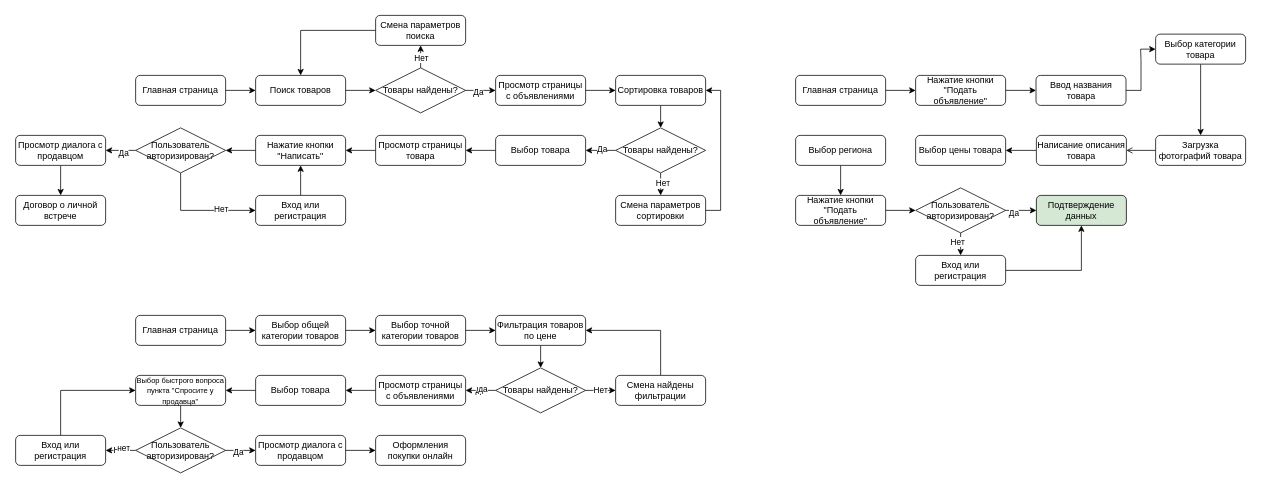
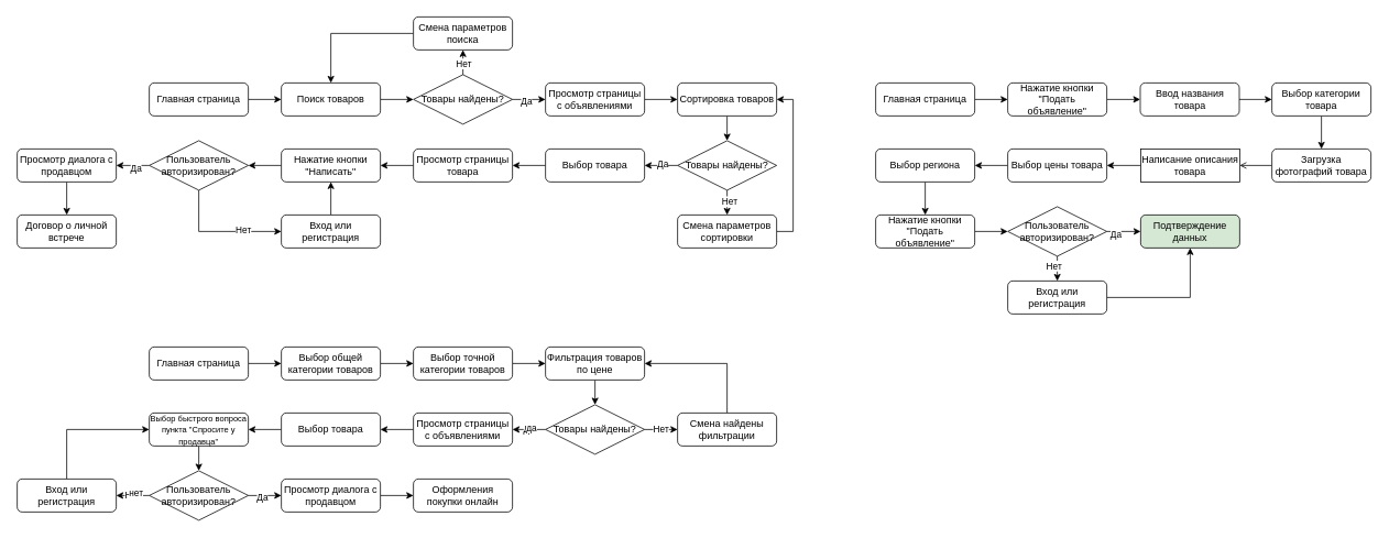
  <mxCell id="0" />
  <mxCell id="1" parent="0" />
  <mxCell id="2" style="edgeStyle=orthogonalEdgeStyle;rounded=0;orthogonalLoop=1;jettySize=auto;html=1;exitX=1;exitY=0.5;exitDx=0;exitDy=0;entryX=0;entryY=0.5;entryDx=0;entryDy=0;" edge="1" parent="1" source="3" target="5"><mxGeometry relative="1" as="geometry" /></mxCell>
  <mxCell id="3" value="Главная страница" style="rounded=1;whiteSpace=wrap;html=1;fontSize=12;glass=0;strokeWidth=1;shadow=0;" parent="1" vertex="1"><mxGeometry x="180" y="100" width="120" height="40" as="geometry" /></mxCell>
  <mxCell id="4" style="edgeStyle=orthogonalEdgeStyle;rounded=0;orthogonalLoop=1;jettySize=auto;html=1;exitX=1;exitY=0.5;exitDx=0;exitDy=0;entryX=0;entryY=0.5;entryDx=0;entryDy=0;" edge="1" parent="1" source="5" target="25"><mxGeometry relative="1" as="geometry" /></mxCell>
  <mxCell id="5" value="Поиск товаров" style="rounded=1;whiteSpace=wrap;html=1;fontSize=12;glass=0;strokeWidth=1;shadow=0;" vertex="1" parent="1"><mxGeometry x="340" y="100" width="120" height="40" as="geometry" /></mxCell>
  <mxCell id="6" style="edgeStyle=orthogonalEdgeStyle;rounded=0;orthogonalLoop=1;jettySize=auto;html=1;exitX=1;exitY=0.5;exitDx=0;exitDy=0;entryX=0;entryY=0.5;entryDx=0;entryDy=0;" edge="1" parent="1" source="7" target="9"><mxGeometry relative="1" as="geometry" /></mxCell>
  <mxCell id="7" value="Просмотр страницы с объявлениями" style="rounded=1;whiteSpace=wrap;html=1;fontSize=12;glass=0;strokeWidth=1;shadow=0;" vertex="1" parent="1"><mxGeometry x="660" y="100" width="120" height="40" as="geometry" /></mxCell>
  <mxCell id="8" style="edgeStyle=orthogonalEdgeStyle;rounded=0;orthogonalLoop=1;jettySize=auto;html=1;exitX=0.5;exitY=1;exitDx=0;exitDy=0;entryX=0.5;entryY=0;entryDx=0;entryDy=0;" edge="1" parent="1" source="9" target="32"><mxGeometry relative="1" as="geometry" /></mxCell>
  <mxCell id="9" value="Сортировка товаров" style="rounded=1;whiteSpace=wrap;html=1;fontSize=12;glass=0;strokeWidth=1;shadow=0;" vertex="1" parent="1"><mxGeometry x="820" y="100" width="120" height="40" as="geometry" /></mxCell>
  <mxCell id="10" style="edgeStyle=orthogonalEdgeStyle;rounded=0;orthogonalLoop=1;jettySize=auto;html=1;exitX=0;exitY=0.5;exitDx=0;exitDy=0;entryX=1;entryY=0.5;entryDx=0;entryDy=0;" edge="1" parent="1" source="11" target="13"><mxGeometry relative="1" as="geometry" /></mxCell>
  <mxCell id="11" value="Выбор товара" style="rounded=1;whiteSpace=wrap;html=1;fontSize=12;glass=0;strokeWidth=1;shadow=0;" vertex="1" parent="1"><mxGeometry x="660" y="180" width="120" height="40" as="geometry" /></mxCell>
  <mxCell id="12" style="edgeStyle=orthogonalEdgeStyle;rounded=0;orthogonalLoop=1;jettySize=auto;html=1;exitX=0;exitY=0.5;exitDx=0;exitDy=0;entryX=1;entryY=0.5;entryDx=0;entryDy=0;" edge="1" parent="1" source="13" target="15"><mxGeometry relative="1" as="geometry" /></mxCell>
  <mxCell id="13" value="Просмотр страницы товара" style="rounded=1;whiteSpace=wrap;html=1;fontSize=12;glass=0;strokeWidth=1;shadow=0;" vertex="1" parent="1"><mxGeometry x="500" y="180" width="120" height="40" as="geometry" /></mxCell>
  <mxCell id="14" style="edgeStyle=orthogonalEdgeStyle;rounded=0;orthogonalLoop=1;jettySize=auto;html=1;exitX=0;exitY=0.5;exitDx=0;exitDy=0;entryX=1;entryY=0.5;entryDx=0;entryDy=0;" edge="1" parent="1" source="15" target="39"><mxGeometry relative="1" as="geometry" /></mxCell>
  <mxCell id="15" value="Нажатие кнопки &quot;Написать&quot;" style="rounded=1;whiteSpace=wrap;html=1;fontSize=12;glass=0;strokeWidth=1;shadow=0;" vertex="1" parent="1"><mxGeometry x="340" y="180" width="120" height="40" as="geometry" /></mxCell>
  <mxCell id="16" style="edgeStyle=orthogonalEdgeStyle;rounded=0;orthogonalLoop=1;jettySize=auto;html=1;exitX=0.5;exitY=0;exitDx=0;exitDy=0;entryX=0.5;entryY=1;entryDx=0;entryDy=0;" edge="1" parent="1" source="17" target="15"><mxGeometry relative="1" as="geometry" /></mxCell>
  <mxCell id="17" value="Вход или регистрация" style="rounded=1;whiteSpace=wrap;html=1;fontSize=12;glass=0;strokeWidth=1;shadow=0;" vertex="1" parent="1"><mxGeometry x="340" y="260" width="120" height="40" as="geometry" /></mxCell>
  <mxCell id="18" style="edgeStyle=orthogonalEdgeStyle;rounded=0;orthogonalLoop=1;jettySize=auto;html=1;exitX=0.5;exitY=1;exitDx=0;exitDy=0;entryX=0.5;entryY=0;entryDx=0;entryDy=0;" edge="1" parent="1" source="19" target="20"><mxGeometry relative="1" as="geometry" /></mxCell>
  <mxCell id="19" value="Просмотр диалога с продавцом" style="rounded=1;whiteSpace=wrap;html=1;fontSize=12;glass=0;strokeWidth=1;shadow=0;" vertex="1" parent="1"><mxGeometry x="20" y="180" width="120" height="40" as="geometry" /></mxCell>
  <mxCell id="20" value="Договор о личной встрече" style="rounded=1;whiteSpace=wrap;html=1;fontSize=12;glass=0;strokeWidth=1;shadow=0;" vertex="1" parent="1"><mxGeometry x="20" y="260" width="120" height="40" as="geometry" /></mxCell>
  <mxCell id="21" style="edgeStyle=orthogonalEdgeStyle;rounded=0;orthogonalLoop=1;jettySize=auto;html=1;exitX=0.5;exitY=0;exitDx=0;exitDy=0;entryX=0.5;entryY=1;entryDx=0;entryDy=0;" edge="1" parent="1" source="25" target="27"><mxGeometry relative="1" as="geometry" /></mxCell>
  <mxCell id="22" value="Нет" style="edgeLabel;html=1;align=center;verticalAlign=middle;resizable=0;points=[];" vertex="1" connectable="0" parent="21"><mxGeometry x="-0.04" relative="1" as="geometry"><mxPoint as="offset" /></mxGeometry></mxCell>
  <mxCell id="23" style="edgeStyle=orthogonalEdgeStyle;rounded=0;orthogonalLoop=1;jettySize=auto;html=1;exitX=1;exitY=0.5;exitDx=0;exitDy=0;" edge="1" parent="1" source="25" target="7"><mxGeometry relative="1" as="geometry" /></mxCell>
  <mxCell id="24" value="Да" style="edgeLabel;html=1;align=center;verticalAlign=middle;resizable=0;points=[];" vertex="1" connectable="0" parent="23"><mxGeometry x="-0.18" y="-1" relative="1" as="geometry"><mxPoint as="offset" /></mxGeometry></mxCell>
  <mxCell id="25" value="Товары найдены?" style="rhombus;whiteSpace=wrap;html=1;" vertex="1" parent="1"><mxGeometry x="500" y="90" width="120" height="60" as="geometry" /></mxCell>
  <mxCell id="26" style="edgeStyle=orthogonalEdgeStyle;rounded=0;orthogonalLoop=1;jettySize=auto;html=1;exitX=0;exitY=0.5;exitDx=0;exitDy=0;entryX=0.5;entryY=0;entryDx=0;entryDy=0;" edge="1" parent="1" source="27" target="5"><mxGeometry relative="1" as="geometry" /></mxCell>
  <mxCell id="27" value="Смена параметров поиска" style="rounded=1;whiteSpace=wrap;html=1;fontSize=12;glass=0;strokeWidth=1;shadow=0;" vertex="1" parent="1"><mxGeometry x="500" y="20" width="120" height="40" as="geometry" /></mxCell>
  <mxCell id="28" style="edgeStyle=orthogonalEdgeStyle;rounded=0;orthogonalLoop=1;jettySize=auto;html=1;exitX=0;exitY=0.5;exitDx=0;exitDy=0;entryX=1;entryY=0.5;entryDx=0;entryDy=0;" edge="1" parent="1" source="32" target="11"><mxGeometry relative="1" as="geometry" /></mxCell>
  <mxCell id="29" value="Да" style="edgeLabel;html=1;align=center;verticalAlign=middle;resizable=0;points=[];" vertex="1" connectable="0" parent="28"><mxGeometry x="-0.07" y="-2" relative="1" as="geometry"><mxPoint as="offset" /></mxGeometry></mxCell>
  <mxCell id="30" style="edgeStyle=orthogonalEdgeStyle;rounded=0;orthogonalLoop=1;jettySize=auto;html=1;exitX=0.5;exitY=1;exitDx=0;exitDy=0;entryX=0.5;entryY=0;entryDx=0;entryDy=0;" edge="1" parent="1" source="32" target="34"><mxGeometry relative="1" as="geometry" /></mxCell>
  <mxCell id="31" value="Нет" style="edgeLabel;html=1;align=center;verticalAlign=middle;resizable=0;points=[];" vertex="1" connectable="0" parent="30"><mxGeometry x="-0.16" y="2" relative="1" as="geometry"><mxPoint as="offset" /></mxGeometry></mxCell>
  <mxCell id="32" value="Товары найдены?" style="rhombus;whiteSpace=wrap;html=1;" vertex="1" parent="1"><mxGeometry x="820" y="170" width="120" height="60" as="geometry" /></mxCell>
  <mxCell id="33" style="edgeStyle=orthogonalEdgeStyle;rounded=0;orthogonalLoop=1;jettySize=auto;html=1;exitX=1;exitY=0.5;exitDx=0;exitDy=0;entryX=1;entryY=0.5;entryDx=0;entryDy=0;" edge="1" parent="1" source="34" target="9"><mxGeometry relative="1" as="geometry" /></mxCell>
  <mxCell id="34" value="Смена параметров сортировки" style="rounded=1;whiteSpace=wrap;html=1;fontSize=12;glass=0;strokeWidth=1;shadow=0;" vertex="1" parent="1"><mxGeometry x="820" y="260" width="120" height="40" as="geometry" /></mxCell>
  <mxCell id="35" style="edgeStyle=orthogonalEdgeStyle;rounded=0;orthogonalLoop=1;jettySize=auto;html=1;exitX=0.5;exitY=1;exitDx=0;exitDy=0;entryX=0;entryY=0.5;entryDx=0;entryDy=0;" edge="1" parent="1" source="39" target="17"><mxGeometry relative="1" as="geometry" /></mxCell>
  <mxCell id="36" value="Нет" style="edgeLabel;html=1;align=center;verticalAlign=middle;resizable=0;points=[];" vertex="1" connectable="0" parent="35"><mxGeometry x="0.379" y="3" relative="1" as="geometry"><mxPoint as="offset" /></mxGeometry></mxCell>
  <mxCell id="37" style="edgeStyle=orthogonalEdgeStyle;rounded=0;orthogonalLoop=1;jettySize=auto;html=1;exitX=0;exitY=0.5;exitDx=0;exitDy=0;entryX=1;entryY=0.5;entryDx=0;entryDy=0;" edge="1" parent="1" source="39" target="19"><mxGeometry relative="1" as="geometry" /></mxCell>
  <mxCell id="38" value="Да" style="edgeLabel;html=1;align=center;verticalAlign=middle;resizable=0;points=[];" vertex="1" connectable="0" parent="37"><mxGeometry x="-0.159" y="3" relative="1" as="geometry"><mxPoint as="offset" /></mxGeometry></mxCell>
  <mxCell id="39" value="Пользователь авторизирован?" style="rhombus;whiteSpace=wrap;html=1;" vertex="1" parent="1"><mxGeometry x="180" y="170" width="120" height="60" as="geometry" /></mxCell>
  <mxCell id="40" style="edgeStyle=orthogonalEdgeStyle;rounded=0;orthogonalLoop=1;jettySize=auto;html=1;exitX=1;exitY=0.5;exitDx=0;exitDy=0;entryX=0;entryY=0.5;entryDx=0;entryDy=0;" edge="1" parent="1" source="41" target="43"><mxGeometry relative="1" as="geometry" /></mxCell>
  <mxCell id="41" value="Главная страница" style="rounded=1;whiteSpace=wrap;html=1;fontSize=12;glass=0;strokeWidth=1;shadow=0;" vertex="1" parent="1"><mxGeometry x="180" y="420" width="120" height="40" as="geometry" /></mxCell>
  <mxCell id="42" style="edgeStyle=orthogonalEdgeStyle;rounded=0;orthogonalLoop=1;jettySize=auto;html=1;exitX=1;exitY=0.5;exitDx=0;exitDy=0;entryX=0;entryY=0.5;entryDx=0;entryDy=0;" edge="1" parent="1" source="43" target="45"><mxGeometry relative="1" as="geometry" /></mxCell>
  <mxCell id="43" value="Выбор общей категории товаров" style="rounded=1;whiteSpace=wrap;html=1;fontSize=12;glass=0;strokeWidth=1;shadow=0;" vertex="1" parent="1"><mxGeometry x="340" y="420" width="120" height="40" as="geometry" /></mxCell>
  <mxCell id="44" style="edgeStyle=orthogonalEdgeStyle;rounded=0;orthogonalLoop=1;jettySize=auto;html=1;exitX=1;exitY=0.5;exitDx=0;exitDy=0;entryX=0;entryY=0.5;entryDx=0;entryDy=0;" edge="1" parent="1" source="45" target="47"><mxGeometry relative="1" as="geometry" /></mxCell>
  <mxCell id="45" value="Выбор точной категории товаров" style="rounded=1;whiteSpace=wrap;html=1;fontSize=12;glass=0;strokeWidth=1;shadow=0;" vertex="1" parent="1"><mxGeometry x="500" y="420" width="120" height="40" as="geometry" /></mxCell>
  <mxCell id="46" style="edgeStyle=orthogonalEdgeStyle;rounded=0;orthogonalLoop=1;jettySize=auto;html=1;exitX=0.5;exitY=1;exitDx=0;exitDy=0;entryX=0.5;entryY=0;entryDx=0;entryDy=0;" edge="1" parent="1" source="47" target="51"><mxGeometry relative="1" as="geometry" /></mxCell>
  <mxCell id="47" value="Фильтрация товаров по цене" style="rounded=1;whiteSpace=wrap;html=1;fontSize=12;glass=0;strokeWidth=1;shadow=0;" vertex="1" parent="1"><mxGeometry x="660" y="420" width="120" height="40" as="geometry" /></mxCell>
  <mxCell id="48" value="Нет" style="edgeStyle=orthogonalEdgeStyle;rounded=0;orthogonalLoop=1;jettySize=auto;html=1;exitX=1;exitY=0.5;exitDx=0;exitDy=0;entryX=0;entryY=0.5;entryDx=0;entryDy=0;" edge="1" parent="1" source="51" target="53"><mxGeometry relative="1" as="geometry" /></mxCell>
  <mxCell id="49" value="Да" style="edgeStyle=orthogonalEdgeStyle;rounded=0;orthogonalLoop=1;jettySize=auto;html=1;exitX=0;exitY=0.5;exitDx=0;exitDy=0;" edge="1" parent="1" source="51" target="55"><mxGeometry relative="1" as="geometry" /></mxCell>
  <mxCell id="50" value="да" style="edgeLabel;html=1;align=center;verticalAlign=middle;resizable=0;points=[];" vertex="1" connectable="0" parent="49"><mxGeometry x="-0.029" y="-3" relative="1" as="geometry"><mxPoint x="1" as="offset" /></mxGeometry></mxCell>
  <mxCell id="51" value="Товары найдены?" style="rhombus;whiteSpace=wrap;html=1;" vertex="1" parent="1"><mxGeometry x="660" y="490" width="120" height="60" as="geometry" /></mxCell>
  <mxCell id="52" style="edgeStyle=orthogonalEdgeStyle;rounded=0;orthogonalLoop=1;jettySize=auto;html=1;exitX=0.5;exitY=0;exitDx=0;exitDy=0;entryX=1;entryY=0.5;entryDx=0;entryDy=0;" edge="1" parent="1" source="53" target="47"><mxGeometry relative="1" as="geometry" /></mxCell>
  <mxCell id="53" value="Смена найдены фильтрации" style="rounded=1;whiteSpace=wrap;html=1;fontSize=12;glass=0;strokeWidth=1;shadow=0;" vertex="1" parent="1"><mxGeometry x="820" y="500" width="120" height="40" as="geometry" /></mxCell>
  <mxCell id="54" style="edgeStyle=orthogonalEdgeStyle;rounded=0;orthogonalLoop=1;jettySize=auto;html=1;exitX=0;exitY=0.5;exitDx=0;exitDy=0;entryX=1;entryY=0.5;entryDx=0;entryDy=0;" edge="1" parent="1" source="55" target="57"><mxGeometry relative="1" as="geometry" /></mxCell>
  <mxCell id="55" value="Просмотр страницы с объявлениями" style="rounded=1;whiteSpace=wrap;html=1;fontSize=12;glass=0;strokeWidth=1;shadow=0;" vertex="1" parent="1"><mxGeometry x="500" y="500" width="120" height="40" as="geometry" /></mxCell>
  <mxCell id="56" style="edgeStyle=orthogonalEdgeStyle;rounded=0;orthogonalLoop=1;jettySize=auto;html=1;exitX=0;exitY=0.5;exitDx=0;exitDy=0;entryX=1;entryY=0.5;entryDx=0;entryDy=0;" edge="1" parent="1" source="57" target="59"><mxGeometry relative="1" as="geometry" /></mxCell>
  <mxCell id="57" value="Выбор товара" style="rounded=1;whiteSpace=wrap;html=1;fontSize=12;glass=0;strokeWidth=1;shadow=0;" vertex="1" parent="1"><mxGeometry x="340" y="500" width="120" height="40" as="geometry" /></mxCell>
  <mxCell id="58" style="edgeStyle=orthogonalEdgeStyle;rounded=0;orthogonalLoop=1;jettySize=auto;html=1;exitX=0.5;exitY=1;exitDx=0;exitDy=0;entryX=0.5;entryY=0;entryDx=0;entryDy=0;" edge="1" parent="1" source="59" target="64"><mxGeometry relative="1" as="geometry" /></mxCell>
  <mxCell id="59" value="&lt;font style=&quot;font-size: 10px;&quot;&gt;Выбор быстрого вопроса пункта &quot;Спросите у продавца&quot;&lt;/font&gt;" style="rounded=1;whiteSpace=wrap;html=1;fontSize=12;glass=0;strokeWidth=1;shadow=0;" vertex="1" parent="1"><mxGeometry x="180" y="500" width="120" height="40" as="geometry" /></mxCell>
  <mxCell id="60" value="Нет" style="edgeStyle=orthogonalEdgeStyle;rounded=0;orthogonalLoop=1;jettySize=auto;html=1;exitX=0;exitY=0.5;exitDx=0;exitDy=0;entryX=1;entryY=0.5;entryDx=0;entryDy=0;" edge="1" parent="1" source="64" target="66"><mxGeometry relative="1" as="geometry" /></mxCell>
  <mxCell id="61" value="нет" style="edgeLabel;html=1;align=center;verticalAlign=middle;resizable=0;points=[];" vertex="1" connectable="0" parent="60"><mxGeometry x="-0.206" y="-4" relative="1" as="geometry"><mxPoint x="-1" as="offset" /></mxGeometry></mxCell>
  <mxCell id="62" style="edgeStyle=orthogonalEdgeStyle;rounded=0;orthogonalLoop=1;jettySize=auto;html=1;exitX=1;exitY=0.5;exitDx=0;exitDy=0;entryX=0;entryY=0.5;entryDx=0;entryDy=0;" edge="1" parent="1" source="64" target="68"><mxGeometry relative="1" as="geometry"><Array as="points"><mxPoint x="320" y="600" /><mxPoint x="320" y="600" /></Array></mxGeometry></mxCell>
  <mxCell id="63" value="Да" style="edgeLabel;html=1;align=center;verticalAlign=middle;resizable=0;points=[];" vertex="1" connectable="0" parent="62"><mxGeometry x="-0.147" y="-2" relative="1" as="geometry"><mxPoint x="-1" as="offset" /></mxGeometry></mxCell>
  <mxCell id="64" value="Пользователь авторизирован?" style="rhombus;whiteSpace=wrap;html=1;" vertex="1" parent="1"><mxGeometry x="180" y="570" width="120" height="60" as="geometry" /></mxCell>
  <mxCell id="65" style="edgeStyle=orthogonalEdgeStyle;rounded=0;orthogonalLoop=1;jettySize=auto;html=1;exitX=0.5;exitY=0;exitDx=0;exitDy=0;entryX=0;entryY=0.5;entryDx=0;entryDy=0;" edge="1" parent="1" source="66" target="59"><mxGeometry relative="1" as="geometry" /></mxCell>
  <mxCell id="66" value="Вход или регистрация" style="rounded=1;whiteSpace=wrap;html=1;fontSize=12;glass=0;strokeWidth=1;shadow=0;" vertex="1" parent="1"><mxGeometry x="20" y="580" width="120" height="40" as="geometry" /></mxCell>
  <mxCell id="67" style="edgeStyle=orthogonalEdgeStyle;rounded=0;orthogonalLoop=1;jettySize=auto;html=1;exitX=1;exitY=0.5;exitDx=0;exitDy=0;" edge="1" parent="1" source="68" target="69"><mxGeometry relative="1" as="geometry" /></mxCell>
  <mxCell id="68" value="Просмотр диалога с продавцом" style="rounded=1;whiteSpace=wrap;html=1;fontSize=12;glass=0;strokeWidth=1;shadow=0;" vertex="1" parent="1"><mxGeometry x="340" y="580" width="120" height="40" as="geometry" /></mxCell>
  <mxCell id="69" value="Оформления покупки онлайн" style="rounded=1;whiteSpace=wrap;html=1;fontSize=12;glass=0;strokeWidth=1;shadow=0;" vertex="1" parent="1"><mxGeometry x="500" y="580" width="120" height="40" as="geometry" /></mxCell>
  <mxCell id="70" style="edgeStyle=orthogonalEdgeStyle;rounded=0;orthogonalLoop=1;jettySize=auto;html=1;exitX=1;exitY=0.5;exitDx=0;exitDy=0;entryX=0;entryY=0.5;entryDx=0;entryDy=0;" edge="1" parent="1" source="71" target="73"><mxGeometry relative="1" as="geometry" /></mxCell>
  <mxCell id="71" value="Главная страница" style="rounded=1;whiteSpace=wrap;html=1;fontSize=12;glass=0;strokeWidth=1;shadow=0;" vertex="1" parent="1"><mxGeometry x="1060" y="100" width="120" height="40" as="geometry" /></mxCell>
  <mxCell id="72" style="edgeStyle=orthogonalEdgeStyle;rounded=0;orthogonalLoop=1;jettySize=auto;html=1;exitX=1;exitY=0.5;exitDx=0;exitDy=0;entryX=0;entryY=0.5;entryDx=0;entryDy=0;" edge="1" parent="1" source="73" target="75"><mxGeometry relative="1" as="geometry" /></mxCell>
  <mxCell id="73" value="Нажатие кнопки &quot;Подать объявление&quot;" style="rounded=1;whiteSpace=wrap;html=1;fontSize=12;glass=0;strokeWidth=1;shadow=0;" vertex="1" parent="1"><mxGeometry x="1220" y="100" width="120" height="40" as="geometry" /></mxCell>
  <mxCell id="74" style="edgeStyle=orthogonalEdgeStyle;rounded=0;orthogonalLoop=1;jettySize=auto;html=1;exitX=1;exitY=0.5;exitDx=0;exitDy=0;entryX=0;entryY=0.5;entryDx=0;entryDy=0;" edge="1" parent="1" source="75" target="77"><mxGeometry relative="1" as="geometry" /></mxCell>
  <mxCell id="75" value="Ввод названия товара" style="rounded=1;whiteSpace=wrap;html=1;fontSize=12;glass=0;strokeWidth=1;shadow=0;" vertex="1" parent="1"><mxGeometry x="1380.5" y="100" width="120" height="40" as="geometry" /></mxCell>
  <mxCell id="76" style="edgeStyle=orthogonalEdgeStyle;rounded=0;orthogonalLoop=1;jettySize=auto;html=1;exitX=0.5;exitY=1;exitDx=0;exitDy=0;entryX=0.5;entryY=0;entryDx=0;entryDy=0;" edge="1" parent="1" source="77" target="79"><mxGeometry relative="1" as="geometry" /></mxCell>
- <mxCell id="77" value="Выбор категории товара" style="rounded=1;whiteSpace=wrap;html=1;fontSize=12;glass=0;strokeWidth=1;shadow=0;" vertex="1" parent="1"><mxGeometry x="1540" y="45" width="120" height="40" as="geometry" /></mxCell>
+ <mxCell id="77" value="Выбор категории товара" style="rounded=1;whiteSpace=wrap;html=1;fontSize=12;glass=0;strokeWidth=1;shadow=0;" vertex="1" parent="1"><mxGeometry x="1540" y="100" width="120" height="40" as="geometry" /></mxCell>
  <mxCell id="78" style="edgeStyle=orthogonalEdgeStyle;rounded=0;orthogonalLoop=1;jettySize=auto;html=1;exitX=0;exitY=0.5;exitDx=0;exitDy=0;entryX=1;entryY=0.5;entryDx=0;entryDy=0;endArrow=open;" edge="1" parent="1" source="79" target="81"><mxGeometry relative="1" as="geometry" /></mxCell>
  <mxCell id="79" value="Загрузка фотографий товара" style="rounded=1;whiteSpace=wrap;html=1;fontSize=12;glass=0;strokeWidth=1;shadow=0;" vertex="1" parent="1"><mxGeometry x="1540" y="180" width="120" height="40" as="geometry" /></mxCell>
  <mxCell id="80" style="edgeStyle=orthogonalEdgeStyle;rounded=0;orthogonalLoop=1;jettySize=auto;html=1;exitX=0;exitY=0.5;exitDx=0;exitDy=0;entryX=1;entryY=0.5;entryDx=0;entryDy=0;" edge="1" parent="1" source="81" target="83"><mxGeometry relative="1" as="geometry" /></mxCell>
- <mxCell id="81" value="Написание описания товара" style="rounded=1;whiteSpace=wrap;html=1;fontSize=12;glass=0;strokeWidth=1;shadow=0;" vertex="1" parent="1"><mxGeometry x="1381" y="180" width="120" height="40" as="geometry" /></mxCell>
+ <mxCell id="81" value="Написание описания товара" style="whiteSpace=wrap;html=1;fontSize=12;glass=0;strokeWidth=1;shadow=0;rounded=0;" vertex="1" parent="1"><mxGeometry x="1381" y="180" width="120" height="40" as="geometry" /></mxCell>
+ <mxCell id="82" style="edgeStyle=orthogonalEdgeStyle;rounded=0;orthogonalLoop=1;jettySize=auto;html=1;exitX=0;exitY=0.5;exitDx=0;exitDy=0;entryX=1;entryY=0.5;entryDx=0;entryDy=0;" edge="1" parent="1" source="83" target="85"><mxGeometry relative="1" as="geometry" /></mxCell>
  <mxCell id="83" value="Выбор цены товара" style="rounded=1;whiteSpace=wrap;html=1;fontSize=12;glass=0;strokeWidth=1;shadow=0;" vertex="1" parent="1"><mxGeometry x="1220" y="180" width="120" height="40" as="geometry" /></mxCell>
  <mxCell id="84" style="edgeStyle=orthogonalEdgeStyle;rounded=0;orthogonalLoop=1;jettySize=auto;html=1;exitX=0.5;exitY=1;exitDx=0;exitDy=0;entryX=0.5;entryY=0;entryDx=0;entryDy=0;" edge="1" parent="1" source="85" target="87"><mxGeometry relative="1" as="geometry" /></mxCell>
  <mxCell id="85" value="Выбор региона" style="rounded=1;whiteSpace=wrap;html=1;fontSize=12;glass=0;strokeWidth=1;shadow=0;" vertex="1" parent="1"><mxGeometry x="1060" y="180" width="120" height="40" as="geometry" /></mxCell>
  <mxCell id="86" style="edgeStyle=orthogonalEdgeStyle;rounded=0;orthogonalLoop=1;jettySize=auto;html=1;exitX=1;exitY=0.5;exitDx=0;exitDy=0;entryX=0;entryY=0.5;entryDx=0;entryDy=0;" edge="1" parent="1" source="87" target="92"><mxGeometry relative="1" as="geometry" /></mxCell>
  <mxCell id="87" value="Нажатие кнопки &quot;Подать объявление&quot;" style="rounded=1;whiteSpace=wrap;html=1;fontSize=12;glass=0;strokeWidth=1;shadow=0;" vertex="1" parent="1"><mxGeometry x="1060" y="260" width="120" height="40" as="geometry" /></mxCell>
  <mxCell id="88" style="edgeStyle=orthogonalEdgeStyle;rounded=0;orthogonalLoop=1;jettySize=auto;html=1;exitX=0.5;exitY=1;exitDx=0;exitDy=0;entryX=0.5;entryY=0;entryDx=0;entryDy=0;" edge="1" parent="1" source="92" target="94"><mxGeometry relative="1" as="geometry"><Array as="points"><mxPoint x="1280" y="320" /><mxPoint x="1280" y="320" /></Array></mxGeometry></mxCell>
  <mxCell id="89" value="Нет" style="edgeLabel;html=1;align=center;verticalAlign=middle;resizable=0;points=[];" vertex="1" connectable="0" parent="88"><mxGeometry x="-0.337" y="-5" relative="1" as="geometry"><mxPoint y="1" as="offset" /></mxGeometry></mxCell>
  <mxCell id="90" style="edgeStyle=orthogonalEdgeStyle;rounded=0;orthogonalLoop=1;jettySize=auto;html=1;exitX=1;exitY=0.5;exitDx=0;exitDy=0;entryX=0;entryY=0.5;entryDx=0;entryDy=0;" edge="1" parent="1" source="92" target="95"><mxGeometry relative="1" as="geometry" /></mxCell>
  <mxCell id="91" value="Да" style="edgeLabel;html=1;align=center;verticalAlign=middle;resizable=0;points=[];" vertex="1" connectable="0" parent="90"><mxGeometry x="-0.535" y="-3" relative="1" as="geometry"><mxPoint as="offset" /></mxGeometry></mxCell>
  <mxCell id="92" value="Пользователь авторизирован?" style="rhombus;whiteSpace=wrap;html=1;" vertex="1" parent="1"><mxGeometry x="1220" y="250" width="120" height="60" as="geometry" /></mxCell>
  <mxCell id="93" style="edgeStyle=orthogonalEdgeStyle;rounded=0;orthogonalLoop=1;jettySize=auto;html=1;exitX=1;exitY=0.5;exitDx=0;exitDy=0;entryX=0.5;entryY=1;entryDx=0;entryDy=0;" edge="1" parent="1" source="94" target="95"><mxGeometry relative="1" as="geometry" /></mxCell>
  <mxCell id="94" value="Вход или регистрация" style="rounded=1;whiteSpace=wrap;html=1;fontSize=12;glass=0;strokeWidth=1;shadow=0;" vertex="1" parent="1"><mxGeometry x="1220" y="340" width="120" height="40" as="geometry" /></mxCell>
  <mxCell id="95" value="Подтверждение данных" style="rounded=1;whiteSpace=wrap;html=1;fontSize=12;glass=0;strokeWidth=1;shadow=0;fillColor=#d5e8d4;" vertex="1" parent="1"><mxGeometry x="1381" y="260" width="120" height="40" as="geometry" /></mxCell>
